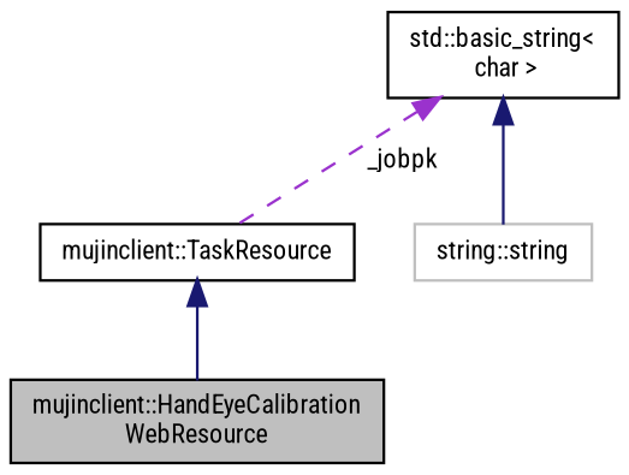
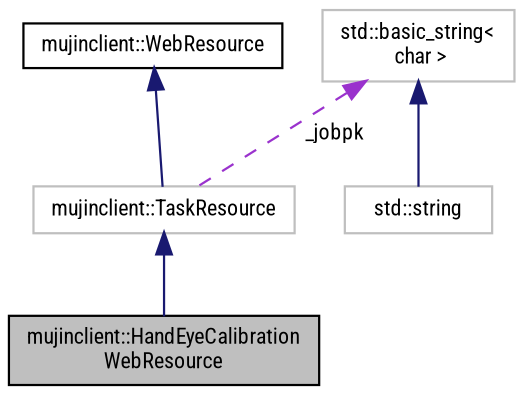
  digraph {
    fontname="Roboto Condensed"
    node [color=black fontname="Roboto Condensed" fontsize=10 shape=record]
    edge [color=midnightblue dir=back fontname="Roboto Condensed" fontsize=10 labelfontname=Helvetica labelfontsize=10 style=solid]
    n1 [fillcolor=grey75 fontcolor=black height=0.2 label="mujinclient::HandEyeCalibration\lWebResource" style=filled width=0.4]
-   n2 [height=0.2 label="mujinclient::TaskResource" width=0.4]
-   n4 [color=grey75 height=0.2 label="string::string" width=0.4]
-   n5 [height=0.2 label="std::basic_string\<\l char \>" width=0.4]
+   n2 [color=grey75 height=0.2 label="mujinclient::TaskResource" width=0.4]
+   n3 [height=0.2 label="mujinclient::WebResource" width=0.4]
+   n4 [color=grey75 height=0.2 label="std::string" width=0.4]
+   n5 [color=grey75 height=0.2 label="std::basic_string\<\l char \>" width=0.4]
    n2 -> n1
+   n3 -> n2
    n5 -> n2 [color=darkorchid3 label=" _jobpk" style=dashed]
    n5 -> n4
  }
